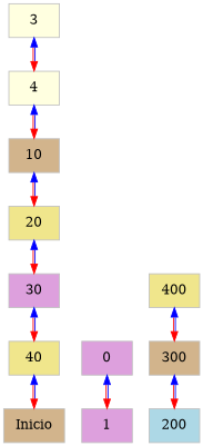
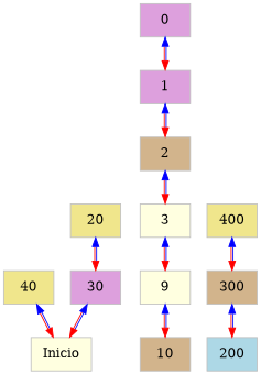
  digraph {
    rankdir=BT
    node [color=Grey dir=both fillcolor=lightyellow fontcolor=Black shape=polygon style=filled]
    edge [color="blue:red" dir=both]
-   " Inicio " [fillcolor=tan height=0.5]
+   " Inicio " [height=0.5]
    40 [fillcolor=khaki height=0.5]
    30 [fillcolor=plum height=0.5]
    20 [fillcolor=khaki height=0.5]
    10 [fillcolor=tan height=0.5]
-   4 [height=0.5]
+   4 [height=0.5 label=9]
    3 [height=0.5]
+   2 [fillcolor=tan height=0.5]
    1 [fillcolor=plum height=0.5]
    0 [fillcolor=plum height=0.5]
    200 [fillcolor=lightblue height=0.5]
    300 [fillcolor=tan height=0.5]
    400 [fillcolor=khaki height=0.5]
    " Inicio " -> 40
-   40 -> 30
+   " Inicio " -> 30
    30 -> 20
-   20 -> 10
    10 -> 4
    4 -> 3
+   3 -> 2
+   2 -> 1
    1 -> 0
    200 -> 300
    300 -> 400
  }
